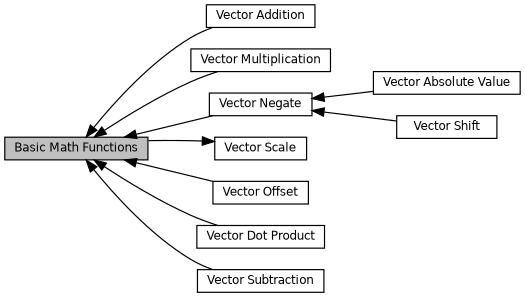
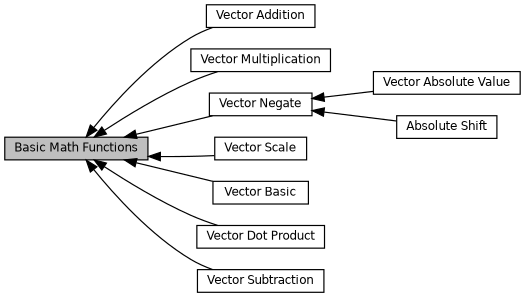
  digraph {
    rankdir=LR
    node [color=black fillcolor=white fontname=Helvetica fontsize=10 shape=box style=filled]
    edge [dir=back fontname=Helvetica fontsize=10 labelfontname=Helvetica labelfontsize=10 shape=plaintext style=solid]
    n1 [height=0.2 label="Vector Absolute Value" width=0.4]
    n2 [height=0.2 label="Vector Addition" width=0.4]
    n3 [height=0.2 label="Vector Multiplication" width=0.4]
    n4 [height=0.2 label="Vector Negate" width=0.4]
-   n5 [height=0.2 label="Vector Shift" width=0.4]
+   n5 [height=0.2 label="Absolute Shift" width=0.4]
    n6 [fillcolor=grey75 fontcolor=black height=0.2 label="Basic Math Functions" width=0.4]
    n7 [height=0.2 label="Vector Scale" width=0.4]
-   n8 [height=0.2 label="Vector Offset" width=0.4]
+   n8 [height=0.2 label="Vector Basic" width=0.4]
    n9 [height=0.2 label="Vector Dot Product" width=0.4]
    n10 [height=0.2 label="Vector Subtraction" width=0.4]
    n4 -> n1
    n4 -> n5
    n6 -> n2
    n6 -> n3
    n6 -> n4
-   n7 -> n6
+   n6 -> n7
    n6 -> n8
    n6 -> n9
    n6 -> n10
  }
